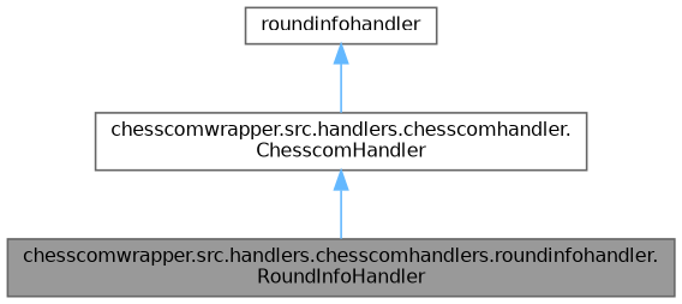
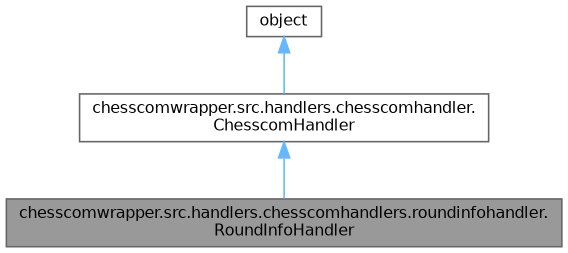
  digraph {
    node [color=gray40 fillcolor=white fontname=Helvetica fontsize=10 shape=box style=filled]
    edge [color=steelblue1 dir=back fontname=Helvetica fontsize=10 labelfontname=Helvetica labelfontsize=10 style=solid]
    n1 [fillcolor=grey60 fontcolor=black height=0.2 label="chesscomwrapper.src.handlers.chesscomhandlers.roundinfohandler.\lRoundInfoHandler" width=0.4]
    n2 [height=0.2 label="chesscomwrapper.src.handlers.chesscomhandler.\lChesscomHandler" width=0.4]
-   n3 [height=0.2 label=roundinfohandler width=0.4]
+   n3 [height=0.2 label=object width=0.4]
    n2 -> n1
    n3 -> n2
  }
